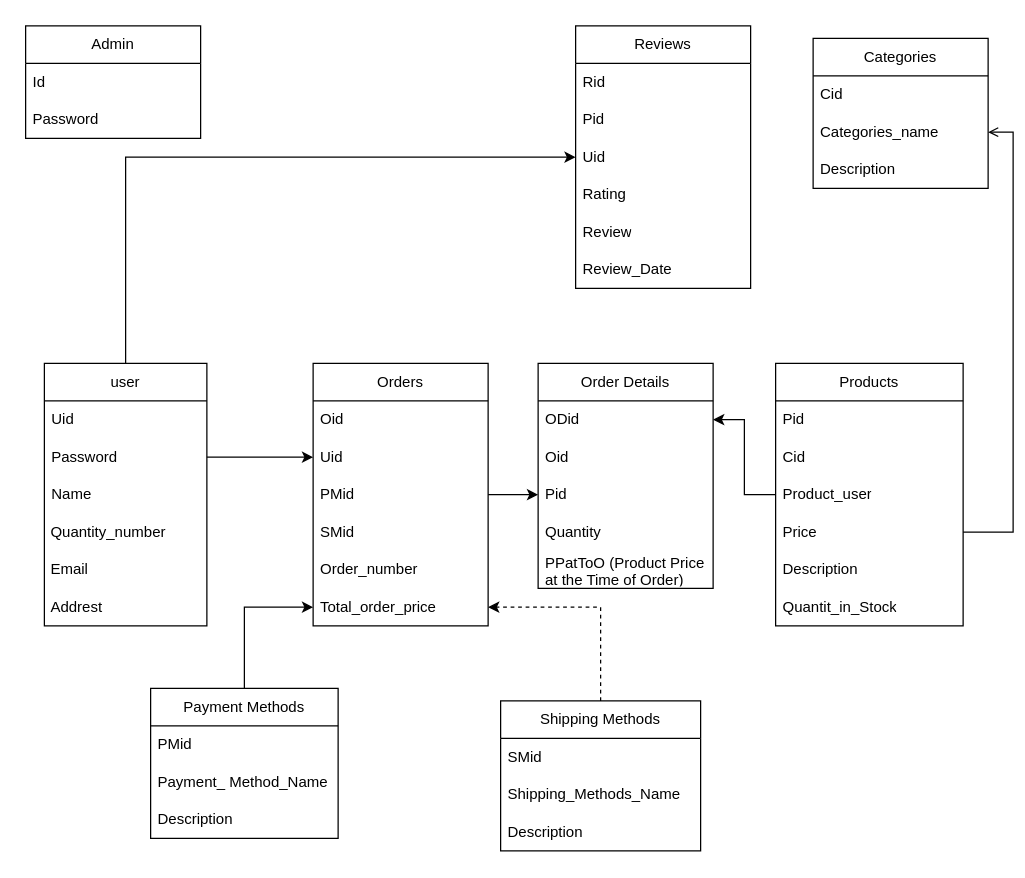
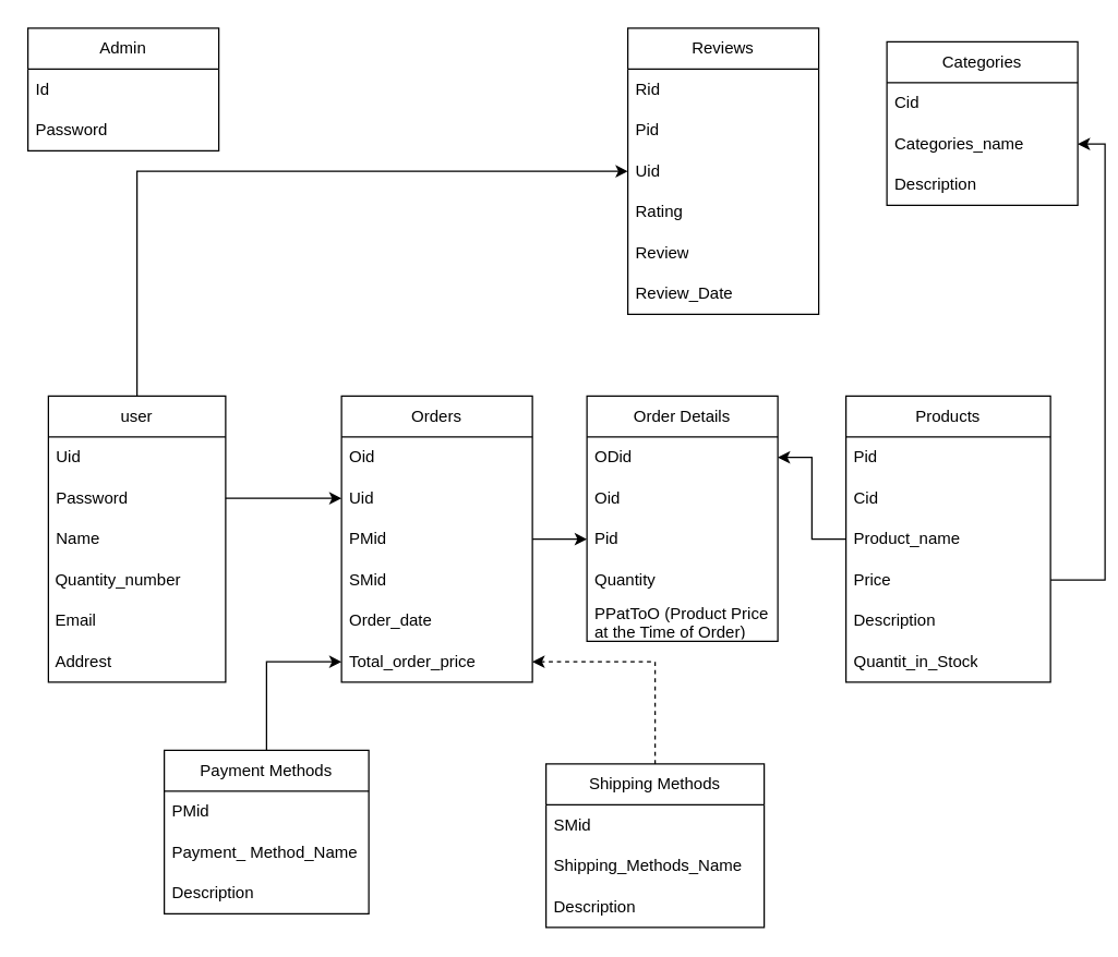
  <mxCell id="0" />
  <mxCell id="1" parent="0" />
  <mxCell id="2" style="edgeStyle=orthogonalEdgeStyle;rounded=0;orthogonalLoop=1;jettySize=auto;html=1;entryX=0;entryY=0.5;entryDx=0;entryDy=0;" edge="1" parent="1" source="3" target="48"><mxGeometry relative="1" as="geometry" /></mxCell>
  <mxCell id="3" value="user" style="swimlane;fontStyle=0;childLayout=stackLayout;horizontal=1;startSize=30;horizontalStack=0;resizeParent=1;resizeParentMax=0;resizeLast=0;collapsible=1;marginBottom=0;whiteSpace=wrap;html=1;" vertex="1" parent="1"><mxGeometry x="35" y="290" width="130" height="210" as="geometry"><mxRectangle x="80" y="220" width="60" height="30" as="alternateBounds" /></mxGeometry></mxCell>
  <mxCell id="4" value="Uid" style="text;strokeColor=none;fillColor=none;align=left;verticalAlign=middle;spacingLeft=4;spacingRight=4;overflow=hidden;points=[[0,0.5],[1,0.5]];portConstraint=eastwest;rotatable=0;whiteSpace=wrap;html=1;" vertex="1" parent="3"><mxGeometry y="30" width="130" height="30" as="geometry" /></mxCell>
  <mxCell id="5" value="Password" style="text;strokeColor=none;fillColor=none;align=left;verticalAlign=middle;spacingLeft=4;spacingRight=4;overflow=hidden;points=[[0,0.5],[1,0.5]];portConstraint=eastwest;rotatable=0;whiteSpace=wrap;html=1;" vertex="1" parent="3"><mxGeometry y="60" width="130" height="30" as="geometry" /></mxCell>
  <mxCell id="6" value="Name" style="text;strokeColor=none;fillColor=none;align=left;verticalAlign=middle;spacingLeft=4;spacingRight=4;overflow=hidden;points=[[0,0.5],[1,0.5]];portConstraint=eastwest;rotatable=0;whiteSpace=wrap;html=1;" vertex="1" parent="3"><mxGeometry y="90" width="130" height="30" as="geometry" /></mxCell>
  <mxCell id="7" value="&amp;nbsp;Quantity_number" style="text;html=1;strokeColor=none;fillColor=none;align=left;verticalAlign=middle;whiteSpace=wrap;rounded=0;" vertex="1" parent="3"><mxGeometry y="120" width="130" height="30" as="geometry" /></mxCell>
  <mxCell id="8" value="&amp;nbsp;Email" style="text;html=1;strokeColor=none;fillColor=none;align=left;verticalAlign=middle;whiteSpace=wrap;rounded=0;" vertex="1" parent="3"><mxGeometry y="150" width="130" height="30" as="geometry" /></mxCell>
  <mxCell id="9" value="&amp;nbsp;Addrest" style="text;html=1;strokeColor=none;fillColor=none;align=left;verticalAlign=middle;whiteSpace=wrap;rounded=0;" vertex="1" parent="3"><mxGeometry y="180" width="130" height="30" as="geometry" /></mxCell>
  <mxCell id="10" style="edgeStyle=orthogonalEdgeStyle;rounded=0;orthogonalLoop=1;jettySize=auto;html=1;entryX=1;entryY=0.5;entryDx=0;entryDy=0;" edge="1" parent="1" source="11" target="30"><mxGeometry relative="1" as="geometry" /></mxCell>
  <mxCell id="11" value="Products" style="swimlane;fontStyle=0;childLayout=stackLayout;horizontal=1;startSize=30;horizontalStack=0;resizeParent=1;resizeParentMax=0;resizeLast=0;collapsible=1;marginBottom=0;whiteSpace=wrap;html=1;" vertex="1" parent="1"><mxGeometry x="620" y="290" width="150" height="210" as="geometry" /></mxCell>
  <mxCell id="12" value="Pid" style="text;strokeColor=none;fillColor=none;align=left;verticalAlign=middle;spacingLeft=4;spacingRight=4;overflow=hidden;points=[[0,0.5],[1,0.5]];portConstraint=eastwest;rotatable=0;whiteSpace=wrap;html=1;" vertex="1" parent="11"><mxGeometry y="30" width="150" height="30" as="geometry" /></mxCell>
  <mxCell id="13" value="Cid&amp;nbsp;" style="text;strokeColor=none;fillColor=none;align=left;verticalAlign=middle;spacingLeft=4;spacingRight=4;overflow=hidden;points=[[0,0.5],[1,0.5]];portConstraint=eastwest;rotatable=0;whiteSpace=wrap;html=1;" vertex="1" parent="11"><mxGeometry y="60" width="150" height="30" as="geometry" /></mxCell>
- <mxCell id="14" value="Product_user" style="text;strokeColor=none;fillColor=none;align=left;verticalAlign=middle;spacingLeft=4;spacingRight=4;overflow=hidden;points=[[0,0.5],[1,0.5]];portConstraint=eastwest;rotatable=0;whiteSpace=wrap;html=1;" vertex="1" parent="11"><mxGeometry y="90" width="150" height="30" as="geometry" /></mxCell>
+ <mxCell id="14" value="Product_name" style="text;strokeColor=none;fillColor=none;align=left;verticalAlign=middle;spacingLeft=4;spacingRight=4;overflow=hidden;points=[[0,0.5],[1,0.5]];portConstraint=eastwest;rotatable=0;whiteSpace=wrap;html=1;" vertex="1" parent="11"><mxGeometry y="90" width="150" height="30" as="geometry" /></mxCell>
  <mxCell id="15" value="Price" style="text;strokeColor=none;fillColor=none;align=left;verticalAlign=middle;spacingLeft=4;spacingRight=4;overflow=hidden;points=[[0,0.5],[1,0.5]];portConstraint=eastwest;rotatable=0;whiteSpace=wrap;html=1;" vertex="1" parent="11"><mxGeometry y="120" width="150" height="30" as="geometry" /></mxCell>
  <mxCell id="16" value="Description" style="text;strokeColor=none;fillColor=none;align=left;verticalAlign=middle;spacingLeft=4;spacingRight=4;overflow=hidden;points=[[0,0.5],[1,0.5]];portConstraint=eastwest;rotatable=0;whiteSpace=wrap;html=1;" vertex="1" parent="11"><mxGeometry y="150" width="150" height="30" as="geometry" /></mxCell>
  <mxCell id="17" value="Quantit_in_Stock" style="text;strokeColor=none;fillColor=none;align=left;verticalAlign=middle;spacingLeft=4;spacingRight=4;overflow=hidden;points=[[0,0.5],[1,0.5]];portConstraint=eastwest;rotatable=0;whiteSpace=wrap;html=1;" vertex="1" parent="11"><mxGeometry y="180" width="150" height="30" as="geometry" /></mxCell>
  <mxCell id="18" value="Orders" style="swimlane;fontStyle=0;childLayout=stackLayout;horizontal=1;startSize=30;horizontalStack=0;resizeParent=1;resizeParentMax=0;resizeLast=0;collapsible=1;marginBottom=0;whiteSpace=wrap;html=1;" vertex="1" parent="1"><mxGeometry x="250" y="290" width="140" height="210" as="geometry" /></mxCell>
  <mxCell id="19" value="Oid" style="text;strokeColor=none;fillColor=none;align=left;verticalAlign=middle;spacingLeft=4;spacingRight=4;overflow=hidden;points=[[0,0.5],[1,0.5]];portConstraint=eastwest;rotatable=0;whiteSpace=wrap;html=1;" vertex="1" parent="18"><mxGeometry y="30" width="140" height="30" as="geometry" /></mxCell>
  <mxCell id="20" value="Uid" style="text;strokeColor=none;fillColor=none;align=left;verticalAlign=middle;spacingLeft=4;spacingRight=4;overflow=hidden;points=[[0,0.5],[1,0.5]];portConstraint=eastwest;rotatable=0;whiteSpace=wrap;html=1;" vertex="1" parent="18"><mxGeometry y="60" width="140" height="30" as="geometry" /></mxCell>
  <mxCell id="21" value="PMid" style="text;strokeColor=none;fillColor=none;align=left;verticalAlign=middle;spacingLeft=4;spacingRight=4;overflow=hidden;points=[[0,0.5],[1,0.5]];portConstraint=eastwest;rotatable=0;whiteSpace=wrap;html=1;" vertex="1" parent="18"><mxGeometry y="90" width="140" height="30" as="geometry" /></mxCell>
  <mxCell id="22" value="SMid" style="text;strokeColor=none;fillColor=none;align=left;verticalAlign=middle;spacingLeft=4;spacingRight=4;overflow=hidden;points=[[0,0.5],[1,0.5]];portConstraint=eastwest;rotatable=0;whiteSpace=wrap;html=1;" vertex="1" parent="18"><mxGeometry y="120" width="140" height="30" as="geometry" /></mxCell>
- <mxCell id="23" value="Order_number" style="text;strokeColor=none;fillColor=none;align=left;verticalAlign=middle;spacingLeft=4;spacingRight=4;overflow=hidden;points=[[0,0.5],[1,0.5]];portConstraint=eastwest;rotatable=0;whiteSpace=wrap;html=1;" vertex="1" parent="18"><mxGeometry y="150" width="140" height="30" as="geometry" /></mxCell>
+ <mxCell id="23" value="Order_date" style="text;strokeColor=none;fillColor=none;align=left;verticalAlign=middle;spacingLeft=4;spacingRight=4;overflow=hidden;points=[[0,0.5],[1,0.5]];portConstraint=eastwest;rotatable=0;whiteSpace=wrap;html=1;" vertex="1" parent="18"><mxGeometry y="150" width="140" height="30" as="geometry" /></mxCell>
  <mxCell id="24" value="Total_order_price" style="text;strokeColor=none;fillColor=none;align=left;verticalAlign=middle;spacingLeft=4;spacingRight=4;overflow=hidden;points=[[0,0.5],[1,0.5]];portConstraint=eastwest;rotatable=0;whiteSpace=wrap;html=1;" vertex="1" parent="18"><mxGeometry y="180" width="140" height="30" as="geometry" /></mxCell>
  <mxCell id="25" value="Categories" style="swimlane;fontStyle=0;childLayout=stackLayout;horizontal=1;startSize=30;horizontalStack=0;resizeParent=1;resizeParentMax=0;resizeLast=0;collapsible=1;marginBottom=0;whiteSpace=wrap;html=1;" vertex="1" parent="1"><mxGeometry x="650" y="30" width="140" height="120" as="geometry" /></mxCell>
  <mxCell id="26" value="Cid" style="text;strokeColor=none;fillColor=none;align=left;verticalAlign=middle;spacingLeft=4;spacingRight=4;overflow=hidden;points=[[0,0.5],[1,0.5]];portConstraint=eastwest;rotatable=0;whiteSpace=wrap;html=1;" vertex="1" parent="25"><mxGeometry y="30" width="140" height="30" as="geometry" /></mxCell>
  <mxCell id="27" value="Categories_name" style="text;strokeColor=none;fillColor=none;align=left;verticalAlign=middle;spacingLeft=4;spacingRight=4;overflow=hidden;points=[[0,0.5],[1,0.5]];portConstraint=eastwest;rotatable=0;whiteSpace=wrap;html=1;" vertex="1" parent="25"><mxGeometry y="60" width="140" height="30" as="geometry" /></mxCell>
  <mxCell id="28" value="Description" style="text;strokeColor=none;fillColor=none;align=left;verticalAlign=middle;spacingLeft=4;spacingRight=4;overflow=hidden;points=[[0,0.5],[1,0.5]];portConstraint=eastwest;rotatable=0;whiteSpace=wrap;html=1;" vertex="1" parent="25"><mxGeometry y="90" width="140" height="30" as="geometry" /></mxCell>
  <mxCell id="29" value="Order Details" style="swimlane;fontStyle=0;childLayout=stackLayout;horizontal=1;startSize=30;horizontalStack=0;resizeParent=1;resizeParentMax=0;resizeLast=0;collapsible=1;marginBottom=0;whiteSpace=wrap;html=1;" vertex="1" parent="1"><mxGeometry x="430" y="290" width="140" height="180" as="geometry" /></mxCell>
  <mxCell id="30" value="ODid" style="text;strokeColor=none;fillColor=none;align=left;verticalAlign=middle;spacingLeft=4;spacingRight=4;overflow=hidden;points=[[0,0.5],[1,0.5]];portConstraint=eastwest;rotatable=0;whiteSpace=wrap;html=1;" vertex="1" parent="29"><mxGeometry y="30" width="140" height="30" as="geometry" /></mxCell>
  <mxCell id="31" value="Oid" style="text;strokeColor=none;fillColor=none;align=left;verticalAlign=middle;spacingLeft=4;spacingRight=4;overflow=hidden;points=[[0,0.5],[1,0.5]];portConstraint=eastwest;rotatable=0;whiteSpace=wrap;html=1;" vertex="1" parent="29"><mxGeometry y="60" width="140" height="30" as="geometry" /></mxCell>
  <mxCell id="32" value="Pid" style="text;strokeColor=none;fillColor=none;align=left;verticalAlign=middle;spacingLeft=4;spacingRight=4;overflow=hidden;points=[[0,0.5],[1,0.5]];portConstraint=eastwest;rotatable=0;whiteSpace=wrap;html=1;" vertex="1" parent="29"><mxGeometry y="90" width="140" height="30" as="geometry" /></mxCell>
  <mxCell id="33" value="Quantity" style="text;strokeColor=none;fillColor=none;align=left;verticalAlign=middle;spacingLeft=4;spacingRight=4;overflow=hidden;points=[[0,0.5],[1,0.5]];portConstraint=eastwest;rotatable=0;whiteSpace=wrap;html=1;" vertex="1" parent="29"><mxGeometry y="120" width="140" height="30" as="geometry" /></mxCell>
  <mxCell id="34" value="PPatToO (Product Price at the Time of Order)" style="text;strokeColor=none;fillColor=none;align=left;verticalAlign=middle;spacingLeft=4;spacingRight=4;overflow=hidden;points=[[0,0.5],[1,0.5]];portConstraint=eastwest;rotatable=0;whiteSpace=wrap;html=1;" vertex="1" parent="29"><mxGeometry y="150" width="140" height="30" as="geometry" /></mxCell>
  <mxCell id="35" style="edgeStyle=orthogonalEdgeStyle;rounded=0;orthogonalLoop=1;jettySize=auto;html=1;entryX=0;entryY=0.5;entryDx=0;entryDy=0;" edge="1" parent="1" source="36" target="24"><mxGeometry relative="1" as="geometry" /></mxCell>
  <mxCell id="36" value="Payment Methods" style="swimlane;fontStyle=0;childLayout=stackLayout;horizontal=1;startSize=30;horizontalStack=0;resizeParent=1;resizeParentMax=0;resizeLast=0;collapsible=1;marginBottom=0;whiteSpace=wrap;html=1;" vertex="1" parent="1"><mxGeometry x="120" y="550" width="150" height="120" as="geometry" /></mxCell>
  <mxCell id="37" value="PMid" style="text;strokeColor=none;fillColor=none;align=left;verticalAlign=middle;spacingLeft=4;spacingRight=4;overflow=hidden;points=[[0,0.5],[1,0.5]];portConstraint=eastwest;rotatable=0;whiteSpace=wrap;html=1;" vertex="1" parent="36"><mxGeometry y="30" width="150" height="30" as="geometry" /></mxCell>
  <mxCell id="38" value="Payment_ Method_Name" style="text;strokeColor=none;fillColor=none;align=left;verticalAlign=middle;spacingLeft=4;spacingRight=4;overflow=hidden;points=[[0,0.5],[1,0.5]];portConstraint=eastwest;rotatable=0;whiteSpace=wrap;html=1;" vertex="1" parent="36"><mxGeometry y="60" width="150" height="30" as="geometry" /></mxCell>
  <mxCell id="39" value="Description" style="text;strokeColor=none;fillColor=none;align=left;verticalAlign=middle;spacingLeft=4;spacingRight=4;overflow=hidden;points=[[0,0.5],[1,0.5]];portConstraint=eastwest;rotatable=0;whiteSpace=wrap;html=1;" vertex="1" parent="36"><mxGeometry y="90" width="150" height="30" as="geometry" /></mxCell>
  <mxCell id="40" style="edgeStyle=orthogonalEdgeStyle;rounded=0;orthogonalLoop=1;jettySize=auto;html=1;entryX=1;entryY=0.5;entryDx=0;entryDy=0;dashed=1;" edge="1" parent="1" source="41" target="24"><mxGeometry relative="1" as="geometry" /></mxCell>
  <mxCell id="41" value="Shipping Methods" style="swimlane;fontStyle=0;childLayout=stackLayout;horizontal=1;startSize=30;horizontalStack=0;resizeParent=1;resizeParentMax=0;resizeLast=0;collapsible=1;marginBottom=0;whiteSpace=wrap;html=1;" vertex="1" parent="1"><mxGeometry x="400" y="560" width="160" height="120" as="geometry" /></mxCell>
  <mxCell id="42" value="SMid" style="text;strokeColor=none;fillColor=none;align=left;verticalAlign=middle;spacingLeft=4;spacingRight=4;overflow=hidden;points=[[0,0.5],[1,0.5]];portConstraint=eastwest;rotatable=0;whiteSpace=wrap;html=1;" vertex="1" parent="41"><mxGeometry y="30" width="160" height="30" as="geometry" /></mxCell>
  <mxCell id="43" value="Shipping_Methods_Name" style="text;strokeColor=none;fillColor=none;align=left;verticalAlign=middle;spacingLeft=4;spacingRight=4;overflow=hidden;points=[[0,0.5],[1,0.5]];portConstraint=eastwest;rotatable=0;whiteSpace=wrap;html=1;" vertex="1" parent="41"><mxGeometry y="60" width="160" height="30" as="geometry" /></mxCell>
  <mxCell id="44" value="Description" style="text;strokeColor=none;fillColor=none;align=left;verticalAlign=middle;spacingLeft=4;spacingRight=4;overflow=hidden;points=[[0,0.5],[1,0.5]];portConstraint=eastwest;rotatable=0;whiteSpace=wrap;html=1;" vertex="1" parent="41"><mxGeometry y="90" width="160" height="30" as="geometry" /></mxCell>
  <mxCell id="45" value="Reviews" style="swimlane;fontStyle=0;childLayout=stackLayout;horizontal=1;startSize=30;horizontalStack=0;resizeParent=1;resizeParentMax=0;resizeLast=0;collapsible=1;marginBottom=0;whiteSpace=wrap;html=1;" vertex="1" parent="1"><mxGeometry x="460" y="20" width="140" height="210" as="geometry" /></mxCell>
  <mxCell id="46" value="Rid" style="text;strokeColor=none;fillColor=none;align=left;verticalAlign=middle;spacingLeft=4;spacingRight=4;overflow=hidden;points=[[0,0.5],[1,0.5]];portConstraint=eastwest;rotatable=0;whiteSpace=wrap;html=1;" vertex="1" parent="45"><mxGeometry y="30" width="140" height="30" as="geometry" /></mxCell>
  <mxCell id="47" value="Pid" style="text;strokeColor=none;fillColor=none;align=left;verticalAlign=middle;spacingLeft=4;spacingRight=4;overflow=hidden;points=[[0,0.5],[1,0.5]];portConstraint=eastwest;rotatable=0;whiteSpace=wrap;html=1;" vertex="1" parent="45"><mxGeometry y="60" width="140" height="30" as="geometry" /></mxCell>
  <mxCell id="48" value="Uid" style="text;strokeColor=none;fillColor=none;align=left;verticalAlign=middle;spacingLeft=4;spacingRight=4;overflow=hidden;points=[[0,0.5],[1,0.5]];portConstraint=eastwest;rotatable=0;whiteSpace=wrap;html=1;" vertex="1" parent="45"><mxGeometry y="90" width="140" height="30" as="geometry" /></mxCell>
  <mxCell id="49" value="Rating" style="text;strokeColor=none;fillColor=none;align=left;verticalAlign=middle;spacingLeft=4;spacingRight=4;overflow=hidden;points=[[0,0.5],[1,0.5]];portConstraint=eastwest;rotatable=0;whiteSpace=wrap;html=1;" vertex="1" parent="45"><mxGeometry y="120" width="140" height="30" as="geometry" /></mxCell>
  <mxCell id="50" value="Review" style="text;strokeColor=none;fillColor=none;align=left;verticalAlign=middle;spacingLeft=4;spacingRight=4;overflow=hidden;points=[[0,0.5],[1,0.5]];portConstraint=eastwest;rotatable=0;whiteSpace=wrap;html=1;" vertex="1" parent="45"><mxGeometry y="150" width="140" height="30" as="geometry" /></mxCell>
  <mxCell id="51" value="Review_Date" style="text;strokeColor=none;fillColor=none;align=left;verticalAlign=middle;spacingLeft=4;spacingRight=4;overflow=hidden;points=[[0,0.5],[1,0.5]];portConstraint=eastwest;rotatable=0;whiteSpace=wrap;html=1;" vertex="1" parent="45"><mxGeometry y="180" width="140" height="30" as="geometry" /></mxCell>
  <mxCell id="52" value="Admin" style="swimlane;fontStyle=0;childLayout=stackLayout;horizontal=1;startSize=30;horizontalStack=0;resizeParent=1;resizeParentMax=0;resizeLast=0;collapsible=1;marginBottom=0;whiteSpace=wrap;html=1;" vertex="1" parent="1"><mxGeometry x="20" y="20" width="140" height="90" as="geometry" /></mxCell>
  <mxCell id="53" value="Id" style="text;strokeColor=none;fillColor=none;align=left;verticalAlign=middle;spacingLeft=4;spacingRight=4;overflow=hidden;points=[[0,0.5],[1,0.5]];portConstraint=eastwest;rotatable=0;whiteSpace=wrap;html=1;" vertex="1" parent="52"><mxGeometry y="30" width="140" height="30" as="geometry" /></mxCell>
  <mxCell id="54" value="Password" style="text;strokeColor=none;fillColor=none;align=left;verticalAlign=middle;spacingLeft=4;spacingRight=4;overflow=hidden;points=[[0,0.5],[1,0.5]];portConstraint=eastwest;rotatable=0;whiteSpace=wrap;html=1;" vertex="1" parent="52"><mxGeometry y="60" width="140" height="30" as="geometry" /></mxCell>
  <mxCell id="55" style="edgeStyle=orthogonalEdgeStyle;rounded=0;orthogonalLoop=1;jettySize=auto;html=1;exitX=1;exitY=0.5;exitDx=0;exitDy=0;entryX=0;entryY=0.5;entryDx=0;entryDy=0;" edge="1" parent="1" source="5" target="20"><mxGeometry relative="1" as="geometry" /></mxCell>
  <mxCell id="56" style="edgeStyle=orthogonalEdgeStyle;rounded=0;orthogonalLoop=1;jettySize=auto;html=1;entryX=0;entryY=0.5;entryDx=0;entryDy=0;" edge="1" parent="1" source="21" target="32"><mxGeometry relative="1" as="geometry" /></mxCell>
- <mxCell id="57" style="edgeStyle=orthogonalEdgeStyle;rounded=0;orthogonalLoop=1;jettySize=auto;html=1;entryX=1;entryY=0.5;entryDx=0;entryDy=0;endArrow=open;" edge="1" parent="1" source="15" target="27"><mxGeometry relative="1" as="geometry" /></mxCell>
+ <mxCell id="57" style="edgeStyle=orthogonalEdgeStyle;rounded=0;orthogonalLoop=1;jettySize=auto;html=1;entryX=1;entryY=0.5;entryDx=0;entryDy=0;" edge="1" parent="1" source="15" target="27"><mxGeometry relative="1" as="geometry" /></mxCell>
